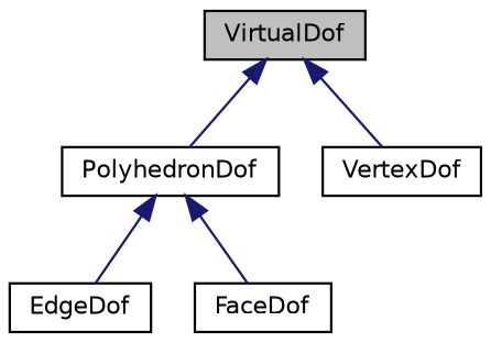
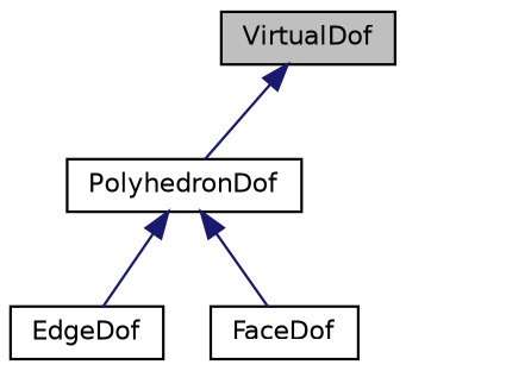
  digraph {
    node [color=black fillcolor=white fontname=Helvetica fontsize=10 shape=record style=filled]
    edge [color=midnightblue dir=back fontname=Helvetica fontsize=10 labelfontname=Helvetica labelfontsize=10 style=solid]
    n1 [fillcolor=grey75 fontcolor=black height=0.2 label=VirtualDof width=0.4]
    n2 [height=0.2 label=PolyhedronDof width=0.4]
-   n3 [height=0.2 label=VertexDof width=0.4]
    n4 [height=0.2 label=EdgeDof width=0.4]
    n5 [height=0.2 label=FaceDof width=0.4]
    n1 -> n2
-   n1 -> n3
    n2 -> n4
    n2 -> n5
  }
